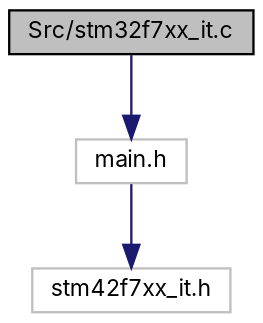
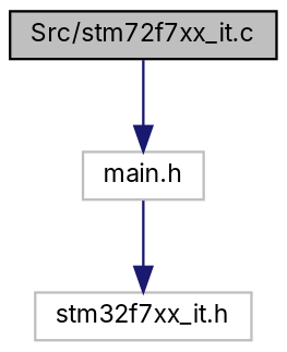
  digraph {
    fontname=Inter
    node [color=grey75 fillcolor=white fontname=Inter fontsize=10 shape=record style=filled]
    edge [color=midnightblue fontname=Inter fontsize=10 labelfontname=Helvetica labelfontsize=10 style=solid]
-   n1 [color=black fillcolor=grey75 fontcolor=black height=0.2 label="Src/stm32f7xx_it.c" width=0.4]
+   n1 [color=black fillcolor=grey75 fontcolor=black height=0.2 label="Src/stm72f7xx_it.c" width=0.4]
    n2 [height=0.2 label="main.h" width=0.4]
-   n3 [height=0.2 label="stm42f7xx_it.h" width=0.4]
+   n3 [height=0.2 label="stm32f7xx_it.h" width=0.4]
    n1 -> n2
    n2 -> n3
  }
